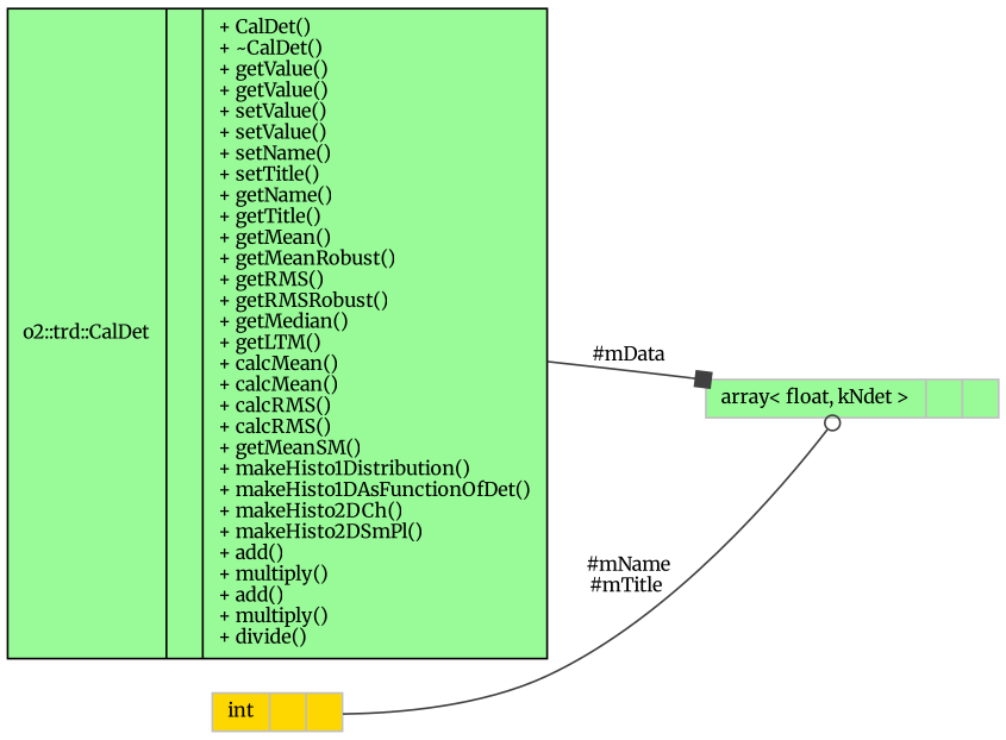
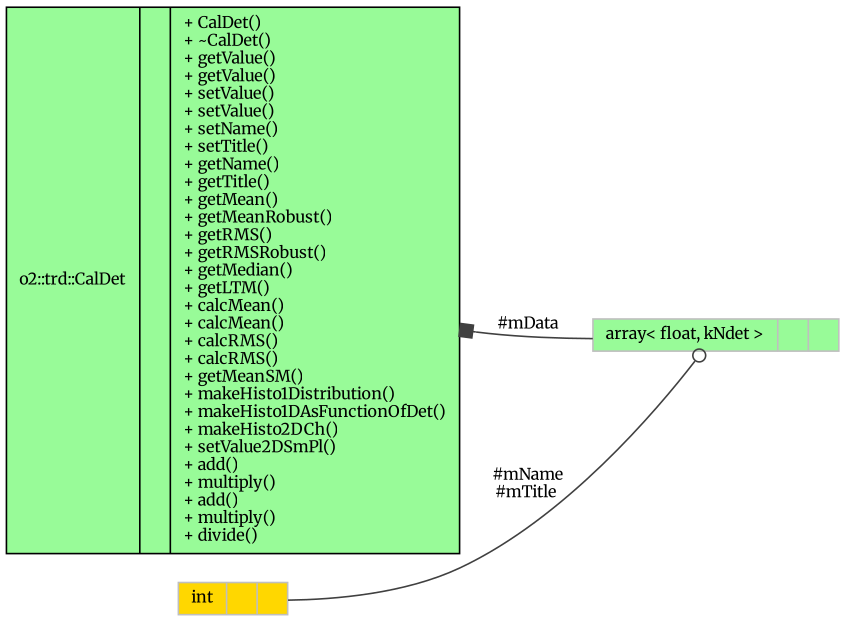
  digraph {
    fontname=Merriweather
    rankdir=LR
    node [color=grey75 fillcolor=palegreen fontname=Merriweather fontsize=10 shape=record style=filled]
    edge [color=grey25 fontname=Merriweather fontsize=10 labelfontname=Helvetica labelfontsize=10 style=solid]
-   n1 [color=black fontcolor=black height=0.2 label="{o2::trd::CalDet\n||+ CalDet()\l+ ~CalDet()\l+ getValue()\l+ getValue()\l+ setValue()\l+ setValue()\l+ setName()\l+ setTitle()\l+ getName()\l+ getTitle()\l+ getMean()\l+ getMeanRobust()\l+ getRMS()\l+ getRMSRobust()\l+ getMedian()\l+ getLTM()\l+ calcMean()\l+ calcMean()\l+ calcRMS()\l+ calcRMS()\l+ getMeanSM()\l+ makeHisto1Distribution()\l+ makeHisto1DAsFunctionOfDet()\l+ makeHisto2DCh()\l+ makeHisto2DSmPl()\l+ add()\l+ multiply()\l+ add()\l+ multiply()\l+ divide()\l}" width=0.4]
+   n1 [color=black fontcolor=black height=0.2 label="{o2::trd::CalDet\n||+ CalDet()\l+ ~CalDet()\l+ getValue()\l+ getValue()\l+ setValue()\l+ setValue()\l+ setName()\l+ setTitle()\l+ getName()\l+ getTitle()\l+ getMean()\l+ getMeanRobust()\l+ getRMS()\l+ getRMSRobust()\l+ getMedian()\l+ getLTM()\l+ calcMean()\l+ calcMean()\l+ calcRMS()\l+ calcRMS()\l+ getMeanSM()\l+ makeHisto1Distribution()\l+ makeHisto1DAsFunctionOfDet()\l+ makeHisto2DCh()\l+ setValue2DSmPl()\l+ add()\l+ multiply()\l+ add()\l+ multiply()\l+ divide()\l}" width=0.4]
    n2 [height=0.2 label="{array\< float, kNdet \>\n||}" width=0.4]
    n3 [fillcolor=gold height=0.2 label="{int\n||}" width=0.4]
-   n1 -> n2 [arrowhead=box label=" #mData"]
+   n2 -> n1 [arrowhead=box label=" #mData"]
    n3 -> n2 [arrowhead=odot label=" #mName\n#mTitle"]
  }
